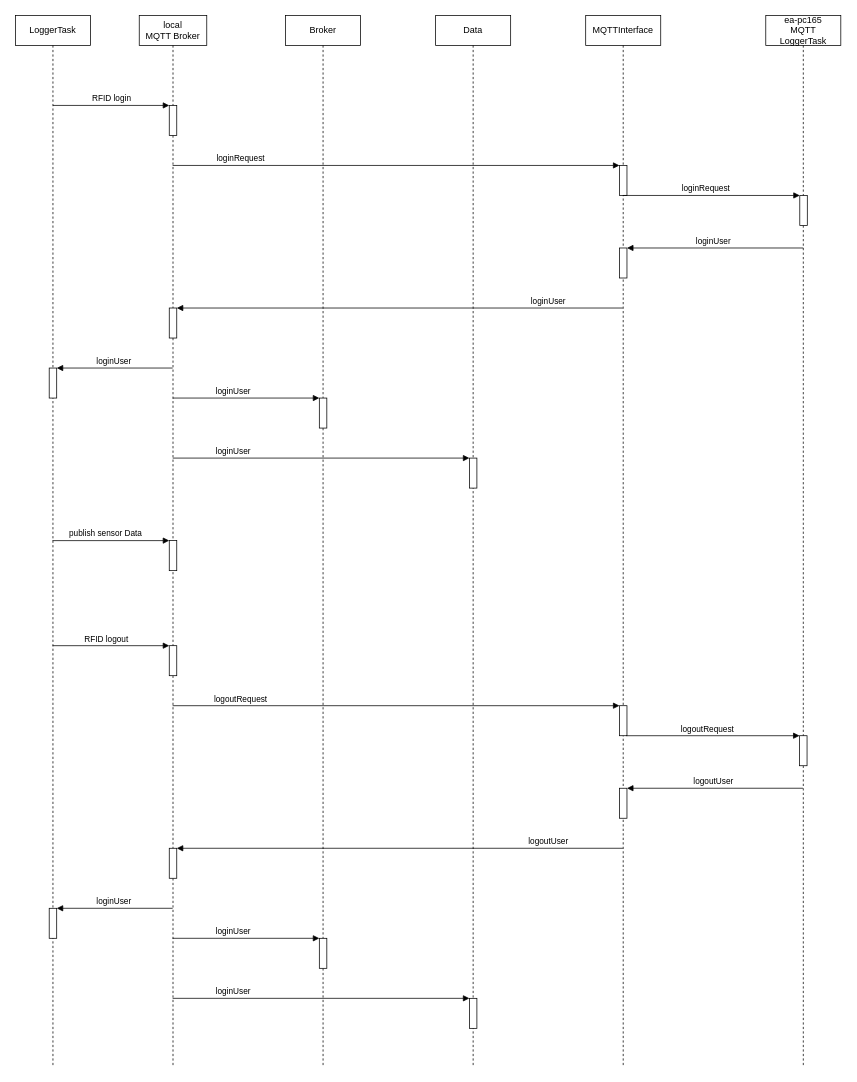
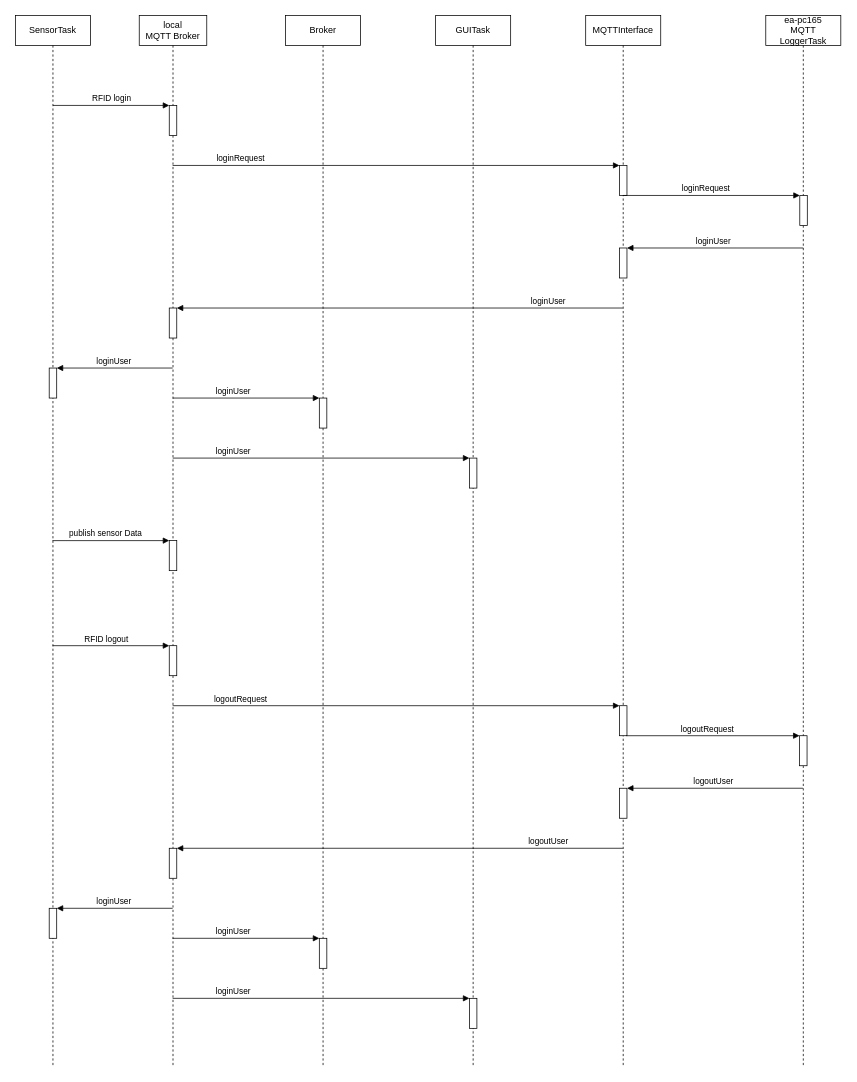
  <mxCell id="0" />
  <mxCell id="1" parent="0" />
- <mxCell id="2" value="LoggerTask" style="shape=umlLifeline;perimeter=lifelinePerimeter;whiteSpace=wrap;html=1;container=1;collapsible=0;recursiveResize=0;outlineConnect=0;" parent="1" vertex="1"><mxGeometry x="20" y="20" width="100" height="1400" as="geometry" /></mxCell>
+ <mxCell id="2" value="SensorTask" style="shape=umlLifeline;perimeter=lifelinePerimeter;whiteSpace=wrap;html=1;container=1;collapsible=0;recursiveResize=0;outlineConnect=0;" parent="1" vertex="1"><mxGeometry x="20" y="20" width="100" height="1400" as="geometry" /></mxCell>
  <mxCell id="3" value="" style="html=1;points=[];perimeter=orthogonalPerimeter;" parent="2" vertex="1"><mxGeometry x="45" y="470" width="10" height="40" as="geometry" /></mxCell>
  <mxCell id="4" value="" style="html=1;points=[];perimeter=orthogonalPerimeter;" vertex="1" parent="2"><mxGeometry x="45" y="1190" width="10" height="40" as="geometry" /></mxCell>
  <mxCell id="5" value="Broker" style="shape=umlLifeline;perimeter=lifelinePerimeter;whiteSpace=wrap;html=1;container=1;collapsible=0;recursiveResize=0;outlineConnect=0;" parent="1" vertex="1"><mxGeometry x="380" y="20" width="100" height="1400" as="geometry" /></mxCell>
  <mxCell id="6" value="" style="html=1;points=[];perimeter=orthogonalPerimeter;" parent="5" vertex="1"><mxGeometry x="45" y="510" width="10" height="40" as="geometry" /></mxCell>
  <mxCell id="7" value="" style="html=1;points=[];perimeter=orthogonalPerimeter;" vertex="1" parent="5"><mxGeometry x="45" y="1230" width="10" height="40" as="geometry" /></mxCell>
  <mxCell id="8" value="MQTTInterface" style="shape=umlLifeline;perimeter=lifelinePerimeter;whiteSpace=wrap;html=1;container=1;collapsible=0;recursiveResize=0;outlineConnect=0;" parent="1" vertex="1"><mxGeometry x="780" y="20" width="100" height="1400" as="geometry" /></mxCell>
  <mxCell id="9" value="" style="html=1;points=[];perimeter=orthogonalPerimeter;" parent="8" vertex="1"><mxGeometry x="45" y="310" width="10" height="40" as="geometry" /></mxCell>
  <mxCell id="10" value="" style="html=1;points=[];perimeter=orthogonalPerimeter;" parent="8" vertex="1"><mxGeometry x="45" y="200" width="10" height="40" as="geometry" /></mxCell>
  <mxCell id="11" value="" style="html=1;points=[];perimeter=orthogonalPerimeter;" vertex="1" parent="8"><mxGeometry x="45" y="1030" width="10" height="40" as="geometry" /></mxCell>
  <mxCell id="12" value="" style="html=1;points=[];perimeter=orthogonalPerimeter;" vertex="1" parent="8"><mxGeometry x="45" y="920" width="10" height="40" as="geometry" /></mxCell>
- <mxCell id="13" value="Data" style="shape=umlLifeline;perimeter=lifelinePerimeter;whiteSpace=wrap;html=1;container=1;collapsible=0;recursiveResize=0;outlineConnect=0;" parent="1" vertex="1"><mxGeometry x="580" y="20" width="100" height="1400" as="geometry" /></mxCell>
+ <mxCell id="13" value="GUITask" style="shape=umlLifeline;perimeter=lifelinePerimeter;whiteSpace=wrap;html=1;container=1;collapsible=0;recursiveResize=0;outlineConnect=0;" parent="1" vertex="1"><mxGeometry x="580" y="20" width="100" height="1400" as="geometry" /></mxCell>
  <mxCell id="14" value="" style="html=1;points=[];perimeter=orthogonalPerimeter;" parent="13" vertex="1"><mxGeometry x="45.0" y="590" width="10" height="40" as="geometry" /></mxCell>
  <mxCell id="15" value="" style="html=1;points=[];perimeter=orthogonalPerimeter;" vertex="1" parent="13"><mxGeometry x="45" y="1310" width="10" height="40" as="geometry" /></mxCell>
  <mxCell id="16" value="ea-pc165 &lt;br&gt;MQTT LoggerTask" style="shape=umlLifeline;perimeter=lifelinePerimeter;whiteSpace=wrap;html=1;container=1;collapsible=0;recursiveResize=0;outlineConnect=0;" parent="1" vertex="1"><mxGeometry x="1020" y="20" width="100" height="1400" as="geometry" /></mxCell>
  <mxCell id="17" value="" style="html=1;points=[];perimeter=orthogonalPerimeter;" vertex="1" parent="16"><mxGeometry x="45.33" y="240" width="10" height="40" as="geometry" /></mxCell>
  <mxCell id="18" value="" style="html=1;points=[];perimeter=orthogonalPerimeter;" vertex="1" parent="16"><mxGeometry x="45.0" y="960" width="10" height="40" as="geometry" /></mxCell>
  <mxCell id="19" value="local &lt;br&gt;MQTT Broker" style="shape=umlLifeline;perimeter=lifelinePerimeter;whiteSpace=wrap;html=1;container=1;collapsible=0;recursiveResize=0;outlineConnect=0;" parent="1" vertex="1"><mxGeometry x="185" y="20" width="90" height="1400" as="geometry" /></mxCell>
  <mxCell id="20" value="" style="html=1;points=[];perimeter=orthogonalPerimeter;" parent="19" vertex="1"><mxGeometry x="40" y="390" width="10" height="40" as="geometry" /></mxCell>
  <mxCell id="21" value="" style="html=1;points=[];perimeter=orthogonalPerimeter;" vertex="1" parent="19"><mxGeometry x="40" y="1110" width="10" height="40" as="geometry" /></mxCell>
  <mxCell id="22" value="" style="html=1;points=[];perimeter=orthogonalPerimeter;" vertex="1" parent="19"><mxGeometry x="40" y="840" width="10" height="40" as="geometry" /></mxCell>
  <mxCell id="23" value="logoutRequest" style="html=1;verticalAlign=bottom;endArrow=block;entryX=0;entryY=0;" edge="1" parent="19" target="18"><mxGeometry x="-0.064" relative="1" as="geometry"><mxPoint x="649.071" y="960" as="sourcePoint" /><mxPoint as="offset" /></mxGeometry></mxCell>
  <mxCell id="24" value="" style="html=1;points=[];perimeter=orthogonalPerimeter;" vertex="1" parent="19"><mxGeometry x="40" y="700" width="10" height="40" as="geometry" /></mxCell>
  <mxCell id="25" value="publish sensor Data" style="html=1;verticalAlign=bottom;endArrow=block;entryX=0;entryY=0;" edge="1" parent="19" target="24"><mxGeometry x="-0.092" relative="1" as="geometry"><mxPoint x="-115.676" y="700" as="sourcePoint" /><mxPoint as="offset" /></mxGeometry></mxCell>
  <mxCell id="26" value="loginUser" style="html=1;verticalAlign=bottom;endArrow=block;entryX=1;entryY=0;" parent="1" target="9" edge="1"><mxGeometry x="0.021" relative="1" as="geometry"><mxPoint x="1070" y="330" as="sourcePoint" /><mxPoint as="offset" /></mxGeometry></mxCell>
  <mxCell id="27" value="loginUser" style="html=1;verticalAlign=bottom;endArrow=block;entryX=1;entryY=0;" parent="1" target="20" edge="1"><mxGeometry x="-0.665" relative="1" as="geometry"><mxPoint x="829.5" y="410" as="sourcePoint" /><mxPoint as="offset" /></mxGeometry></mxCell>
  <mxCell id="28" value="loginUser" style="html=1;verticalAlign=bottom;endArrow=block;entryX=1;entryY=0;" parent="1" target="3" edge="1"><mxGeometry x="0.029" relative="1" as="geometry"><mxPoint x="229.5" y="490" as="sourcePoint" /><mxPoint as="offset" /></mxGeometry></mxCell>
  <mxCell id="29" value="loginUser" style="html=1;verticalAlign=bottom;endArrow=block;entryX=0;entryY=0;" parent="1" target="6" edge="1"><mxGeometry x="-0.179" relative="1" as="geometry"><mxPoint x="229.667" y="530" as="sourcePoint" /><mxPoint as="offset" /></mxGeometry></mxCell>
  <mxCell id="30" value="loginUser" style="html=1;verticalAlign=bottom;endArrow=block;entryX=0;entryY=0;" parent="1" target="14" edge="1"><mxGeometry x="-0.595" relative="1" as="geometry"><mxPoint x="229.667" y="610" as="sourcePoint" /><mxPoint as="offset" /></mxGeometry></mxCell>
  <mxCell id="31" value="" style="html=1;points=[];perimeter=orthogonalPerimeter;" parent="1" vertex="1"><mxGeometry x="225" y="140" width="10" height="40" as="geometry" /></mxCell>
  <mxCell id="32" value="RFID login" style="html=1;verticalAlign=bottom;endArrow=block;entryX=0;entryY=0;" parent="1" target="31" edge="1"><mxGeometry relative="1" as="geometry"><mxPoint x="70" y="140" as="sourcePoint" /></mxGeometry></mxCell>
  <mxCell id="33" value="loginRequest" style="html=1;verticalAlign=bottom;endArrow=block;entryX=0;entryY=0;" parent="1" source="19" target="10" edge="1"><mxGeometry x="-0.697" relative="1" as="geometry"><mxPoint x="355" y="220" as="sourcePoint" /><mxPoint as="offset" /></mxGeometry></mxCell>
  <mxCell id="34" value="loginRequest" style="html=1;verticalAlign=bottom;endArrow=block;entryX=0;entryY=0;" edge="1" parent="1" target="17" source="8"><mxGeometry x="-0.064" relative="1" as="geometry"><mxPoint x="469.997" y="260" as="sourcePoint" /><mxPoint as="offset" /></mxGeometry></mxCell>
  <mxCell id="35" value="RFID logout" style="html=1;verticalAlign=bottom;endArrow=block;entryX=0;entryY=0;" edge="1" parent="1" target="22" source="2"><mxGeometry x="-0.097" relative="1" as="geometry"><mxPoint x="75" y="860" as="sourcePoint" /><mxPoint x="1" as="offset" /></mxGeometry></mxCell>
  <mxCell id="36" value="logoutUser" style="html=1;verticalAlign=bottom;endArrow=block;entryX=1;entryY=0;" edge="1" parent="1" target="21" source="8"><mxGeometry x="-0.665" relative="1" as="geometry"><mxPoint x="834.5" y="1130" as="sourcePoint" /><mxPoint as="offset" /></mxGeometry></mxCell>
  <mxCell id="37" value="logoutUser" style="html=1;verticalAlign=bottom;endArrow=block;entryX=1;entryY=0;" edge="1" parent="1" target="11" source="16"><mxGeometry x="0.021" relative="1" as="geometry"><mxPoint x="1075" y="1050" as="sourcePoint" /><mxPoint as="offset" /></mxGeometry></mxCell>
  <mxCell id="38" value="logoutRequest" style="html=1;verticalAlign=bottom;endArrow=block;entryX=0;entryY=0;" edge="1" parent="1" target="12" source="19"><mxGeometry x="-0.697" relative="1" as="geometry"><mxPoint x="234.071" y="940" as="sourcePoint" /><mxPoint as="offset" /></mxGeometry></mxCell>
  <mxCell id="39" value="loginUser" style="html=1;verticalAlign=bottom;endArrow=block;entryX=1;entryY=0;" edge="1" parent="1" target="4" source="19"><mxGeometry x="0.029" relative="1" as="geometry"><mxPoint x="234.5" y="1210" as="sourcePoint" /><mxPoint as="offset" /></mxGeometry></mxCell>
  <mxCell id="40" value="loginUser" style="html=1;verticalAlign=bottom;endArrow=block;entryX=0;entryY=0;" edge="1" parent="1" target="7" source="19"><mxGeometry x="-0.179" relative="1" as="geometry"><mxPoint x="234.667" y="1250" as="sourcePoint" /><mxPoint as="offset" /></mxGeometry></mxCell>
  <mxCell id="41" value="loginUser" style="html=1;verticalAlign=bottom;endArrow=block;entryX=0;entryY=0;" edge="1" parent="1" target="15" source="19"><mxGeometry x="-0.595" relative="1" as="geometry"><mxPoint x="234.667" y="1330" as="sourcePoint" /><mxPoint as="offset" /></mxGeometry></mxCell>
